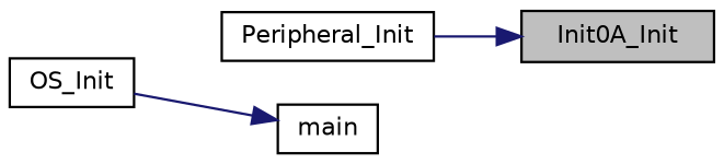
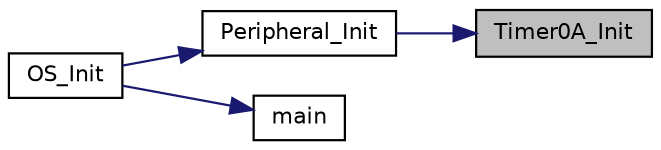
  digraph {
    rankdir=RL
    node [color=black fillcolor=white fontname=Helvetica fontsize=10 shape=record style=filled]
    edge [color=midnightblue dir=back fontname=Helvetica fontsize=10 labelfontname=Helvetica labelfontsize=10 style=solid]
-   n1 [fillcolor=grey75 fontcolor=black height=0.2 label=Init0A_Init width=0.4]
+   n1 [fillcolor=grey75 fontcolor=black height=0.2 label=Timer0A_Init width=0.4]
    n2 [height=0.2 label=Peripheral_Init width=0.4]
    n3 [height=0.2 label=OS_Init width=0.4]
    n4 [height=0.2 label=main width=0.4]
    n1 -> n2
+   n2 -> n3
    n4 -> n3
  }
